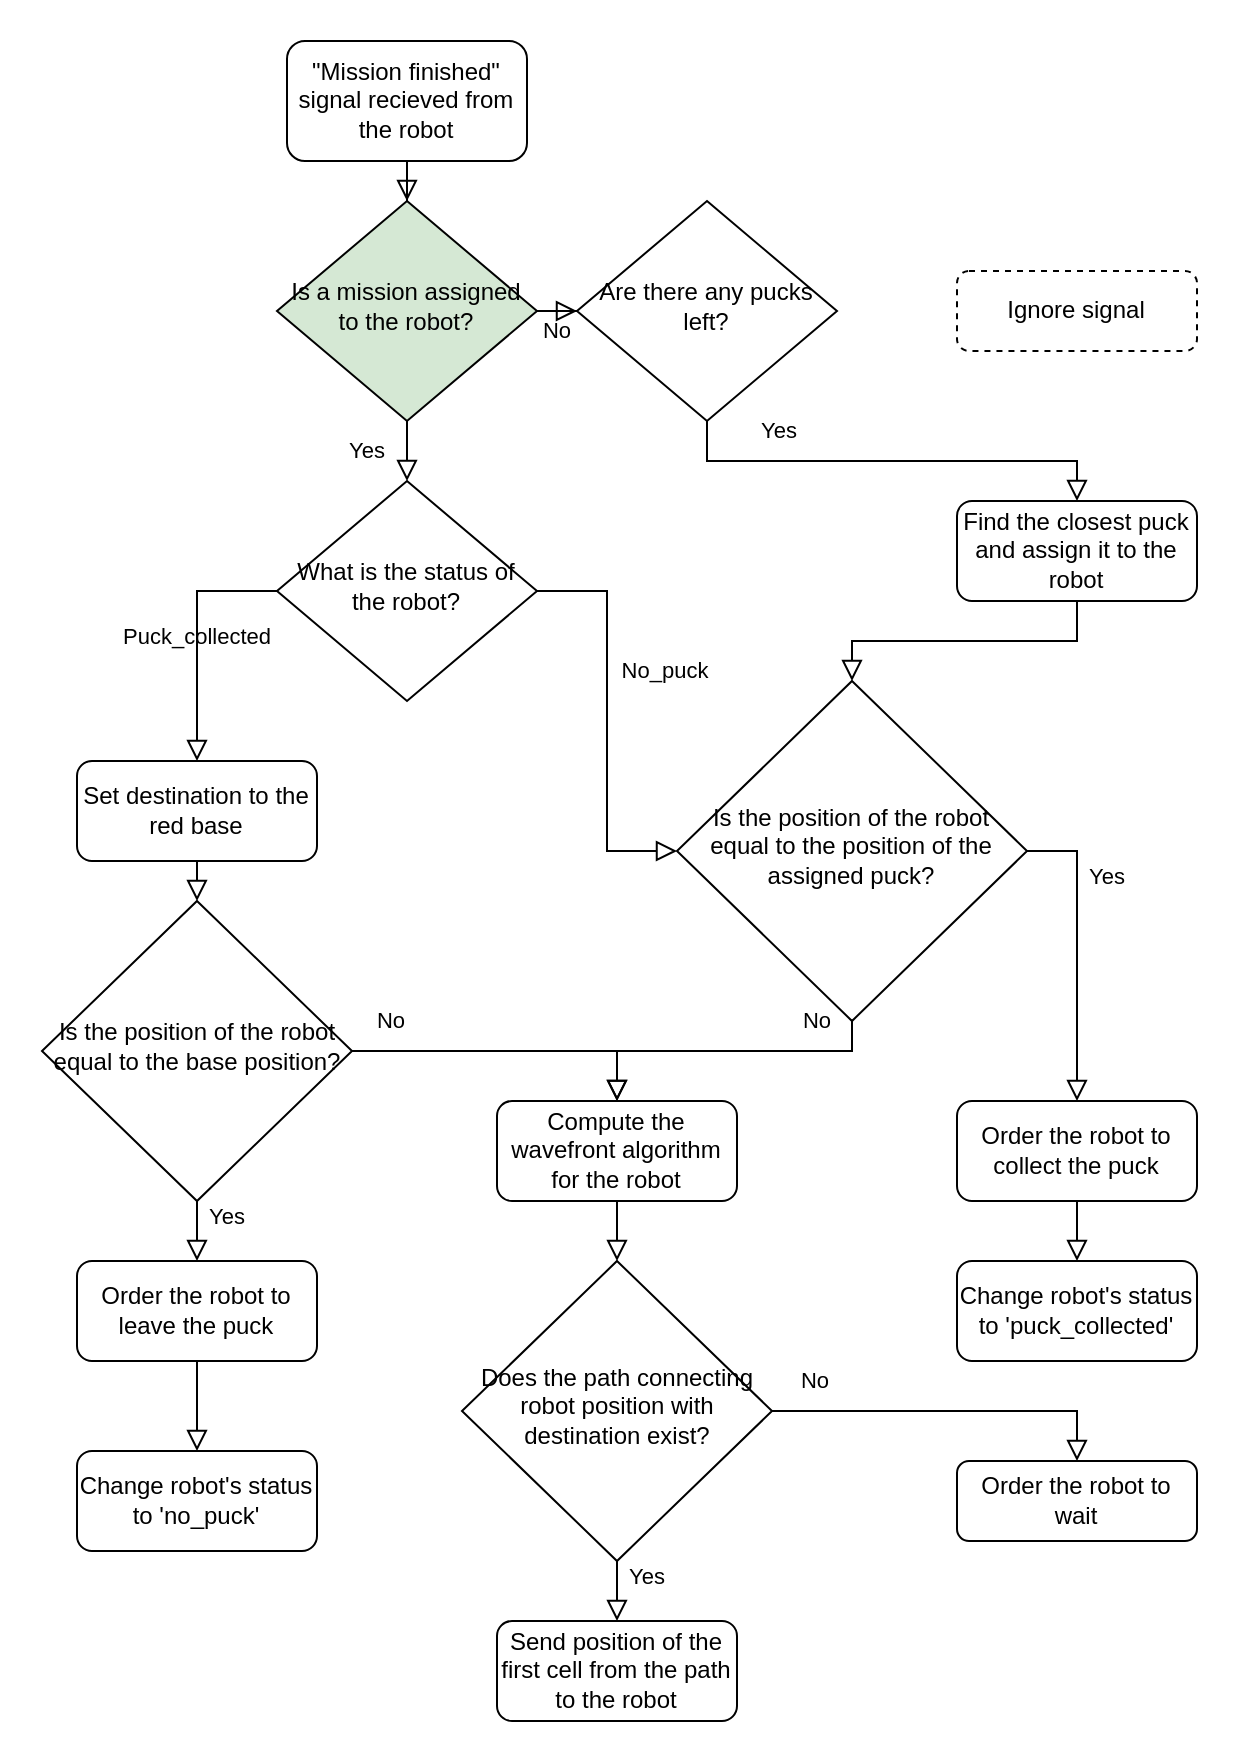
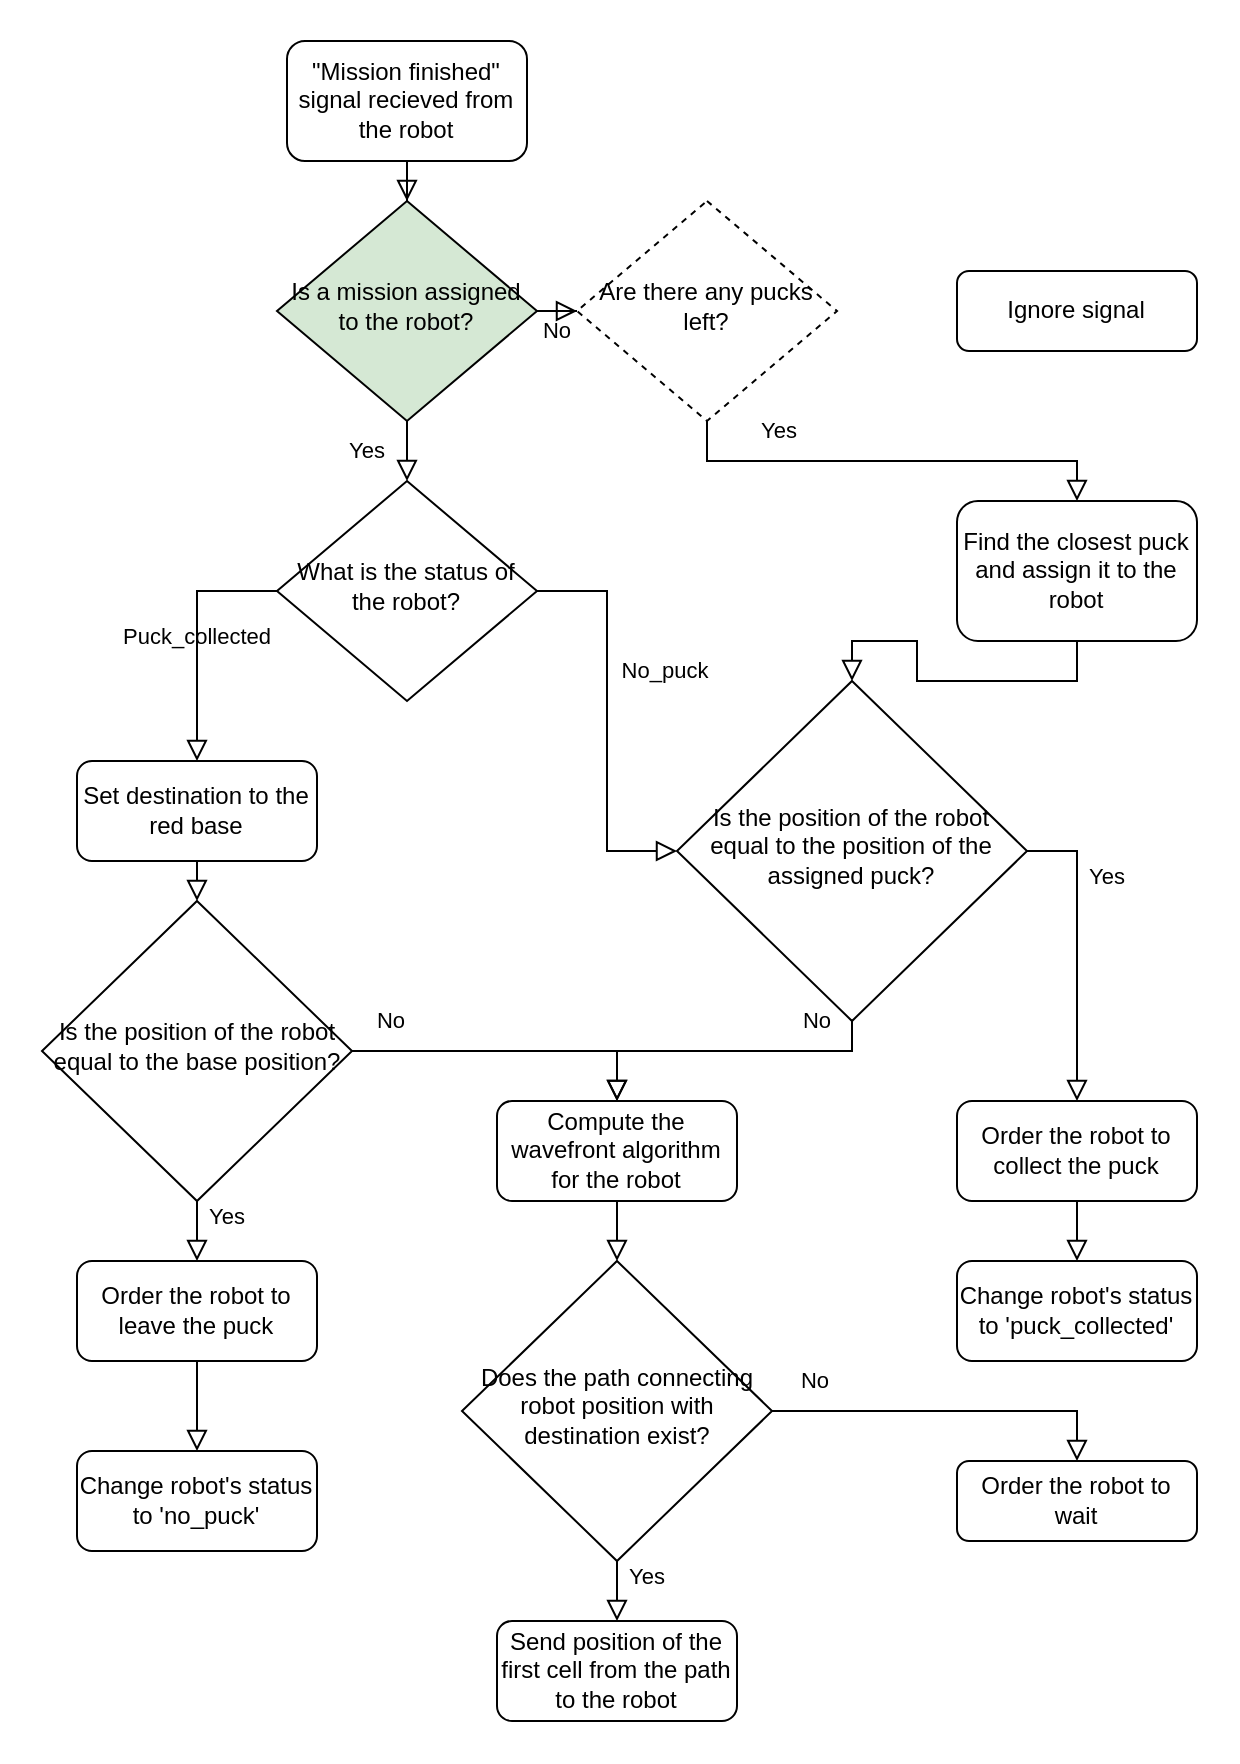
  <mxCell id="0" />
  <mxCell id="1" parent="0" />
  <mxCell id="2" value="" style="rounded=0;html=1;jettySize=auto;orthogonalLoop=1;fontSize=11;endArrow=block;endFill=0;endSize=8;strokeWidth=1;shadow=0;labelBackgroundColor=none;edgeStyle=orthogonalEdgeStyle;" parent="1" source="3" target="6" edge="1"><mxGeometry relative="1" as="geometry" /></mxCell>
  <mxCell id="3" value="&quot;Mission finished&quot; signal recieved from the robot" style="rounded=1;whiteSpace=wrap;html=1;fontSize=12;glass=0;strokeWidth=1;shadow=0;" parent="1" vertex="1"><mxGeometry x="143" y="20" width="120" height="60" as="geometry" /></mxCell>
  <mxCell id="4" value="Yes" style="rounded=0;html=1;jettySize=auto;orthogonalLoop=1;fontSize=11;endArrow=block;endFill=0;endSize=8;strokeWidth=1;shadow=0;labelBackgroundColor=none;edgeStyle=orthogonalEdgeStyle;entryX=0.5;entryY=0;entryDx=0;entryDy=0;" parent="1" source="6" target="13" edge="1"><mxGeometry y="20" relative="1" as="geometry"><mxPoint as="offset" /><mxPoint x="208" y="240" as="targetPoint" /></mxGeometry></mxCell>
  <mxCell id="5" value="No" style="edgeStyle=orthogonalEdgeStyle;rounded=0;html=1;jettySize=auto;orthogonalLoop=1;fontSize=11;endArrow=block;endFill=0;endSize=8;strokeWidth=1;shadow=0;labelBackgroundColor=none;entryX=0;entryY=0.5;entryDx=0;entryDy=0;" parent="1" source="6" target="7" edge="1"><mxGeometry y="10" relative="1" as="geometry"><mxPoint as="offset" /><mxPoint x="318" y="155" as="targetPoint" /></mxGeometry></mxCell>
  <mxCell id="6" value="Is a mission assigned to the robot?" style="rhombus;whiteSpace=wrap;html=1;shadow=0;fontFamily=Helvetica;fontSize=12;align=center;strokeWidth=1;spacing=6;spacingTop=-4;fillColor=#d5e8d4;" parent="1" vertex="1"><mxGeometry x="138" y="100" width="130" height="110" as="geometry" /></mxCell>
- <mxCell id="7" value="Are there any pucks left?" style="rhombus;whiteSpace=wrap;html=1;shadow=0;fontFamily=Helvetica;fontSize=12;align=center;strokeWidth=1;spacing=6;spacingTop=-4;" vertex="1" parent="1"><mxGeometry x="288" y="100" width="130" height="110" as="geometry" /></mxCell>
+ <mxCell id="7" value="Are there any pucks left?" style="rhombus;whiteSpace=wrap;html=1;shadow=0;fontFamily=Helvetica;fontSize=12;align=center;strokeWidth=1;spacing=6;spacingTop=-4;dashed=1;" vertex="1" parent="1"><mxGeometry x="288" y="100" width="130" height="110" as="geometry" /></mxCell>
  <mxCell id="8" value="Yes" style="edgeStyle=orthogonalEdgeStyle;rounded=0;html=1;jettySize=auto;orthogonalLoop=1;fontSize=11;endArrow=block;endFill=0;endSize=8;strokeWidth=1;shadow=0;labelBackgroundColor=none;exitX=0.5;exitY=1;exitDx=0;exitDy=0;entryX=0.5;entryY=0;entryDx=0;entryDy=0;" edge="1" parent="1" source="7" target="10"><mxGeometry x="-0.5" y="15" relative="1" as="geometry"><mxPoint as="offset" /><mxPoint x="388" y="230" as="sourcePoint" /><mxPoint x="383" y="260" as="targetPoint" /><Array as="points" /></mxGeometry></mxCell>
- <mxCell id="9" value="Ignore signal" style="rounded=1;whiteSpace=wrap;html=1;fontSize=12;glass=0;strokeWidth=1;shadow=0;dashed=1;" vertex="1" parent="1"><mxGeometry x="478" y="135" width="120" height="40" as="geometry" /></mxCell>
- <mxCell id="10" value="Find the closest puck and assign it to the robot" style="rounded=1;whiteSpace=wrap;html=1;fontSize=12;glass=0;strokeWidth=1;shadow=0;" vertex="1" parent="1"><mxGeometry x="478" y="250" width="120" height="50" as="geometry" /></mxCell>
+ <mxCell id="9" value="Ignore signal" style="rounded=1;whiteSpace=wrap;html=1;fontSize=12;glass=0;strokeWidth=1;shadow=0;" vertex="1" parent="1"><mxGeometry x="478" y="135" width="120" height="40" as="geometry" /></mxCell>
+ <mxCell id="10" value="Find the closest puck and assign it to the robot" style="rounded=1;whiteSpace=wrap;html=1;fontSize=12;glass=0;strokeWidth=1;shadow=0;" vertex="1" parent="1"><mxGeometry x="478" y="250" width="120" height="70" as="geometry" /></mxCell>
  <mxCell id="11" value="Is the position of the robot equal to the position of the assigned puck?" style="rhombus;whiteSpace=wrap;html=1;shadow=0;fontFamily=Helvetica;fontSize=12;align=center;strokeWidth=1;spacing=6;spacingTop=-4;" vertex="1" parent="1"><mxGeometry x="338" y="340" width="175" height="170" as="geometry" /></mxCell>
  <mxCell id="12" value="" style="rounded=0;html=1;jettySize=auto;orthogonalLoop=1;fontSize=11;endArrow=block;endFill=0;endSize=8;strokeWidth=1;shadow=0;labelBackgroundColor=none;edgeStyle=orthogonalEdgeStyle;exitX=0.5;exitY=1;exitDx=0;exitDy=0;entryX=0.5;entryY=0;entryDx=0;entryDy=0;" edge="1" parent="1" source="10" target="11"><mxGeometry relative="1" as="geometry"><mxPoint x="388" y="330" as="sourcePoint" /><mxPoint x="378" y="415" as="targetPoint" /><Array as="points" /></mxGeometry></mxCell>
  <mxCell id="13" value="What is the status of the robot?" style="rhombus;whiteSpace=wrap;html=1;shadow=0;fontFamily=Helvetica;fontSize=12;align=center;strokeWidth=1;spacing=6;spacingTop=-4;" vertex="1" parent="1"><mxGeometry x="138" y="240" width="130" height="110" as="geometry" /></mxCell>
  <mxCell id="14" value="&lt;div&gt;Puck_collected&lt;/div&gt;" style="edgeStyle=orthogonalEdgeStyle;rounded=0;jettySize=auto;orthogonalLoop=1;fontSize=11;endArrow=block;endFill=0;endSize=8;strokeWidth=1;shadow=0;labelBackgroundColor=none;exitX=0;exitY=0.5;exitDx=0;exitDy=0;html=1;entryX=0.5;entryY=0;entryDx=0;entryDy=0;" edge="1" parent="1" source="13" target="20"><mxGeometry relative="1" as="geometry"><mxPoint x="88" y="430" as="sourcePoint" /><mxPoint x="88" y="360" as="targetPoint" /></mxGeometry></mxCell>
  <mxCell id="15" value="&lt;div&gt;No_puck&lt;/div&gt;" style="edgeStyle=orthogonalEdgeStyle;rounded=0;jettySize=auto;orthogonalLoop=1;fontSize=11;endArrow=block;endFill=0;endSize=8;strokeWidth=1;shadow=0;labelBackgroundColor=none;exitX=1;exitY=0.5;exitDx=0;exitDy=0;html=1;entryX=0;entryY=0.5;entryDx=0;entryDy=0;" edge="1" parent="1" source="13" target="11"><mxGeometry x="-0.247" y="29" relative="1" as="geometry"><mxPoint as="offset" /><mxPoint x="402" y="342.5" as="sourcePoint" /><mxPoint x="338" y="360" as="targetPoint" /><Array as="points" /></mxGeometry></mxCell>
  <mxCell id="16" value="Yes" style="edgeStyle=orthogonalEdgeStyle;rounded=0;html=1;jettySize=auto;orthogonalLoop=1;fontSize=11;endArrow=block;endFill=0;endSize=8;strokeWidth=1;shadow=0;labelBackgroundColor=none;exitX=1;exitY=0.5;exitDx=0;exitDy=0;entryX=0.5;entryY=0;entryDx=0;entryDy=0;" edge="1" parent="1" source="11" target="18"><mxGeometry x="-0.5" y="15" relative="1" as="geometry"><mxPoint as="offset" /><mxPoint x="588" y="460" as="sourcePoint" /><mxPoint x="698" y="370" as="targetPoint" /><Array as="points" /></mxGeometry></mxCell>
  <mxCell id="17" value="Change robot's status to 'puck_collected'" style="rounded=1;whiteSpace=wrap;html=1;fontSize=12;glass=0;strokeWidth=1;shadow=0;" vertex="1" parent="1"><mxGeometry x="478" y="630" width="120" height="50" as="geometry" /></mxCell>
  <mxCell id="18" value="Order the robot to collect the puck" style="rounded=1;whiteSpace=wrap;html=1;fontSize=12;glass=0;strokeWidth=1;shadow=0;" vertex="1" parent="1"><mxGeometry x="478" y="550" width="120" height="50" as="geometry" /></mxCell>
  <mxCell id="19" value="" style="rounded=0;html=1;jettySize=auto;orthogonalLoop=1;fontSize=11;endArrow=block;endFill=0;endSize=8;strokeWidth=1;shadow=0;labelBackgroundColor=none;edgeStyle=orthogonalEdgeStyle;exitX=0.5;exitY=1;exitDx=0;exitDy=0;entryX=0.5;entryY=0;entryDx=0;entryDy=0;" edge="1" parent="1" source="18" target="17"><mxGeometry relative="1" as="geometry"><mxPoint x="605.5" y="550" as="sourcePoint" /><mxPoint x="458" y="530" as="targetPoint" /><Array as="points" /></mxGeometry></mxCell>
  <mxCell id="20" value="Set destination to the red base" style="rounded=1;whiteSpace=wrap;html=1;fontSize=12;glass=0;strokeWidth=1;shadow=0;" vertex="1" parent="1"><mxGeometry x="38" y="380" width="120" height="50" as="geometry" /></mxCell>
  <mxCell id="21" value="Is the position of the robot equal to the base position?" style="rhombus;whiteSpace=wrap;html=1;shadow=0;fontFamily=Helvetica;fontSize=12;align=center;strokeWidth=1;spacing=6;spacingTop=-4;" vertex="1" parent="1"><mxGeometry x="20.5" y="450" width="155" height="150" as="geometry" /></mxCell>
  <mxCell id="22" value="" style="rounded=0;html=1;jettySize=auto;orthogonalLoop=1;fontSize=11;endArrow=block;endFill=0;endSize=8;strokeWidth=1;shadow=0;labelBackgroundColor=none;edgeStyle=orthogonalEdgeStyle;exitX=0.5;exitY=1;exitDx=0;exitDy=0;entryX=0.5;entryY=0;entryDx=0;entryDy=0;" edge="1" parent="1" source="20" target="21"><mxGeometry relative="1" as="geometry"><mxPoint x="263" y="450" as="sourcePoint" /><mxPoint x="200.5" y="490" as="targetPoint" /><Array as="points" /></mxGeometry></mxCell>
  <mxCell id="23" value="Yes" style="edgeStyle=orthogonalEdgeStyle;rounded=0;html=1;jettySize=auto;orthogonalLoop=1;fontSize=11;endArrow=block;endFill=0;endSize=8;strokeWidth=1;shadow=0;labelBackgroundColor=none;exitX=0.5;exitY=1;exitDx=0;exitDy=0;entryX=0.5;entryY=0;entryDx=0;entryDy=0;" edge="1" parent="1" source="21" target="26"><mxGeometry x="-0.5" y="15" relative="1" as="geometry"><mxPoint as="offset" /><mxPoint x="115.5" y="630" as="sourcePoint" /><mxPoint x="98" y="660" as="targetPoint" /><Array as="points" /></mxGeometry></mxCell>
  <mxCell id="24" value="No" style="edgeStyle=orthogonalEdgeStyle;rounded=0;html=1;jettySize=auto;orthogonalLoop=1;fontSize=11;endArrow=block;endFill=0;endSize=8;strokeWidth=1;shadow=0;labelBackgroundColor=none;entryX=0.5;entryY=0;entryDx=0;entryDy=0;exitX=1;exitY=0.5;exitDx=0;exitDy=0;" edge="1" parent="1" source="21" target="28"><mxGeometry x="-0.772" y="15" relative="1" as="geometry"><mxPoint x="1" as="offset" /><mxPoint x="263" y="475" as="targetPoint" /><mxPoint x="223" y="475" as="sourcePoint" /></mxGeometry></mxCell>
  <mxCell id="25" value="Change robot's status to 'no_puck'" style="rounded=1;whiteSpace=wrap;html=1;fontSize=12;glass=0;strokeWidth=1;shadow=0;" vertex="1" parent="1"><mxGeometry x="38" y="725" width="120" height="50" as="geometry" /></mxCell>
  <mxCell id="26" value="Order the robot to leave the puck" style="rounded=1;whiteSpace=wrap;html=1;fontSize=12;glass=0;strokeWidth=1;shadow=0;" vertex="1" parent="1"><mxGeometry x="38" y="630" width="120" height="50" as="geometry" /></mxCell>
  <mxCell id="27" value="" style="rounded=0;html=1;jettySize=auto;orthogonalLoop=1;fontSize=11;endArrow=block;endFill=0;endSize=8;strokeWidth=1;shadow=0;labelBackgroundColor=none;edgeStyle=orthogonalEdgeStyle;exitX=0.5;exitY=1;exitDx=0;exitDy=0;entryX=0.5;entryY=0;entryDx=0;entryDy=0;" edge="1" parent="1" source="26" target="25"><mxGeometry relative="1" as="geometry"><mxPoint x="100.5" y="780" as="sourcePoint" /><mxPoint x="-47" y="760" as="targetPoint" /><Array as="points" /></mxGeometry></mxCell>
  <mxCell id="28" value="Compute the wavefront algorithm for the robot" style="rounded=1;whiteSpace=wrap;html=1;fontSize=12;glass=0;strokeWidth=1;shadow=0;" vertex="1" parent="1"><mxGeometry x="248" y="550" width="120" height="50" as="geometry" /></mxCell>
  <mxCell id="29" value="No" style="edgeStyle=orthogonalEdgeStyle;rounded=0;html=1;jettySize=auto;orthogonalLoop=1;fontSize=11;endArrow=block;endFill=0;endSize=8;strokeWidth=1;shadow=0;labelBackgroundColor=none;exitX=0.5;exitY=1;exitDx=0;exitDy=0;entryX=0.5;entryY=0;entryDx=0;entryDy=0;" edge="1" parent="1" source="11" target="28"><mxGeometry x="-0.57" y="-15" relative="1" as="geometry"><mxPoint x="1" as="offset" /><mxPoint x="338" y="560" as="targetPoint" /><mxPoint x="402" y="600" as="sourcePoint" /><Array as="points"><mxPoint x="426" y="525" /><mxPoint x="308" y="525" /></Array></mxGeometry></mxCell>
  <mxCell id="30" value="Does the path connecting robot position with destination exist?" style="rhombus;whiteSpace=wrap;html=1;shadow=0;fontFamily=Helvetica;fontSize=12;align=center;strokeWidth=1;spacing=6;spacingTop=-4;" vertex="1" parent="1"><mxGeometry x="230.5" y="630" width="155" height="150" as="geometry" /></mxCell>
  <mxCell id="31" value="" style="rounded=0;html=1;jettySize=auto;orthogonalLoop=1;fontSize=11;endArrow=block;endFill=0;endSize=8;strokeWidth=1;shadow=0;labelBackgroundColor=none;edgeStyle=orthogonalEdgeStyle;exitX=0.5;exitY=1;exitDx=0;exitDy=0;entryX=0.5;entryY=0;entryDx=0;entryDy=0;" edge="1" parent="1" source="28" target="30"><mxGeometry relative="1" as="geometry"><mxPoint x="478" y="600" as="sourcePoint" /><mxPoint x="385.5" y="640" as="targetPoint" /><Array as="points" /></mxGeometry></mxCell>
  <mxCell id="32" value="Yes" style="edgeStyle=orthogonalEdgeStyle;rounded=0;html=1;jettySize=auto;orthogonalLoop=1;fontSize=11;endArrow=block;endFill=0;endSize=8;strokeWidth=1;shadow=0;labelBackgroundColor=none;exitX=0.5;exitY=1;exitDx=0;exitDy=0;entryX=0.5;entryY=0;entryDx=0;entryDy=0;" edge="1" parent="1" source="30" target="33"><mxGeometry x="-0.5" y="15" relative="1" as="geometry"><mxPoint as="offset" /><mxPoint x="268" y="820" as="sourcePoint" /><mxPoint x="358" y="840" as="targetPoint" /><Array as="points" /></mxGeometry></mxCell>
  <mxCell id="33" value="Send position of the first cell from the path to the robot" style="rounded=1;whiteSpace=wrap;html=1;fontSize=12;glass=0;strokeWidth=1;shadow=0;" vertex="1" parent="1"><mxGeometry x="248" y="810" width="120" height="50" as="geometry" /></mxCell>
  <mxCell id="34" value="No" style="edgeStyle=orthogonalEdgeStyle;rounded=0;html=1;jettySize=auto;orthogonalLoop=1;fontSize=11;endArrow=block;endFill=0;endSize=8;strokeWidth=1;shadow=0;labelBackgroundColor=none;exitX=1;exitY=0.5;exitDx=0;exitDy=0;entryX=0.5;entryY=0;entryDx=0;entryDy=0;" edge="1" parent="1" source="30" target="35"><mxGeometry x="-0.772" y="15" relative="1" as="geometry"><mxPoint x="1" as="offset" /><mxPoint x="561" y="770" as="targetPoint" /><mxPoint x="428" y="750" as="sourcePoint" /></mxGeometry></mxCell>
  <mxCell id="35" value="Order the robot to wait" style="rounded=1;whiteSpace=wrap;html=1;fontSize=12;glass=0;strokeWidth=1;shadow=0;" vertex="1" parent="1"><mxGeometry x="478" y="730" width="120" height="40" as="geometry" /></mxCell>
